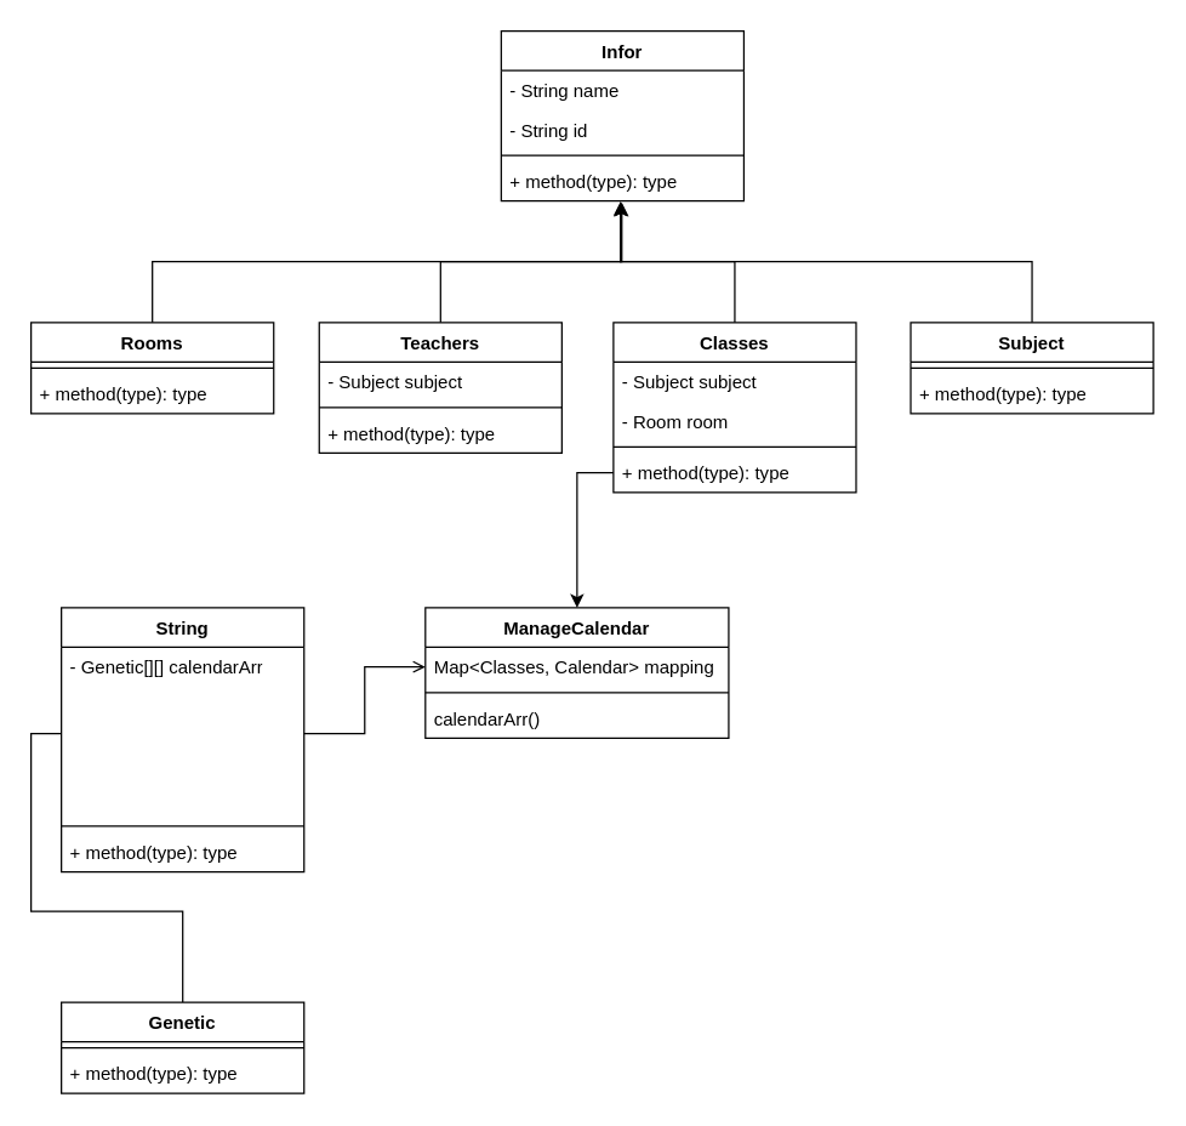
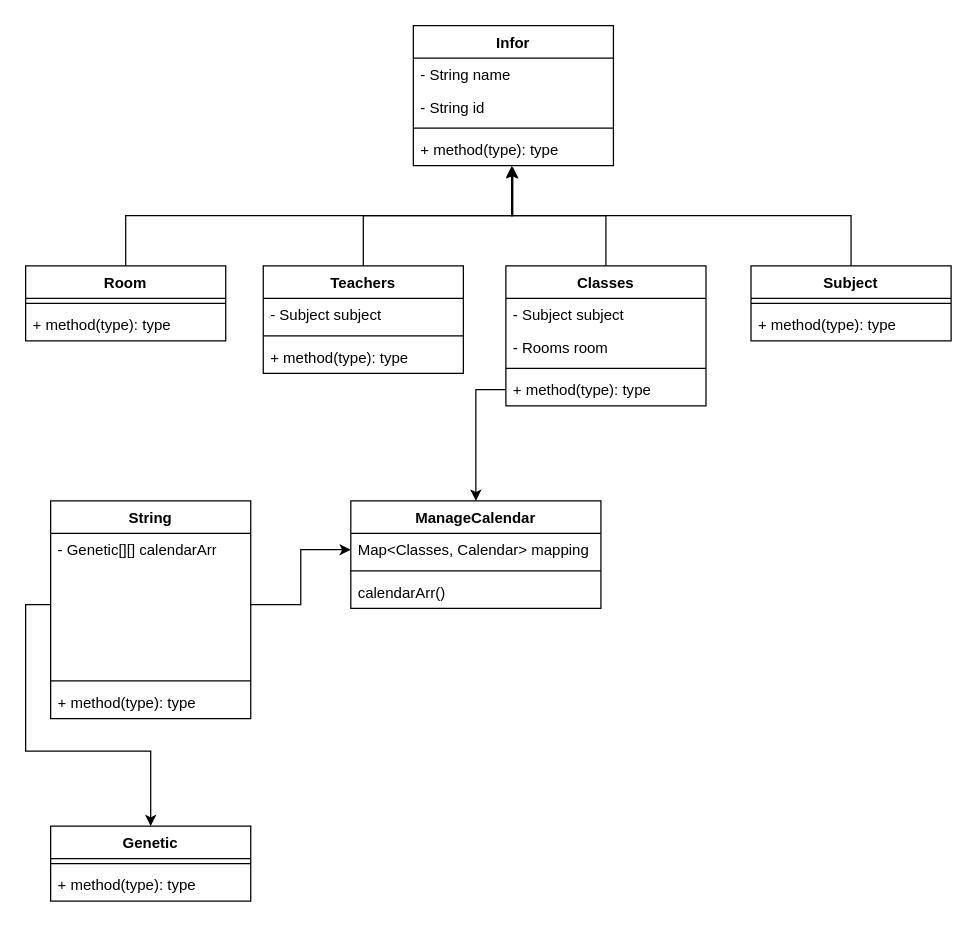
  <mxCell id="0" />
  <mxCell id="1" parent="0" />
  <mxCell id="2" value="Subject" style="swimlane;fontStyle=1;align=center;verticalAlign=top;childLayout=stackLayout;horizontal=1;startSize=26;horizontalStack=0;resizeParent=1;resizeParentMax=0;resizeLast=0;collapsible=1;marginBottom=0;whiteSpace=wrap;html=1;" vertex="1" parent="1"><mxGeometry x="600" y="212" width="160" height="60" as="geometry" /></mxCell>
  <mxCell id="3" value="" style="line;strokeWidth=1;fillColor=none;align=left;verticalAlign=middle;spacingTop=-1;spacingLeft=3;spacingRight=3;rotatable=0;labelPosition=right;points=[];portConstraint=eastwest;strokeColor=inherit;" vertex="1" parent="2"><mxGeometry y="26" width="160" height="8" as="geometry" /></mxCell>
  <mxCell id="4" value="+ method(type): type" style="text;strokeColor=none;fillColor=none;align=left;verticalAlign=top;spacingLeft=4;spacingRight=4;overflow=hidden;rotatable=0;points=[[0,0.5],[1,0.5]];portConstraint=eastwest;whiteSpace=wrap;html=1;" vertex="1" parent="2"><mxGeometry y="34" width="160" height="26" as="geometry" /></mxCell>
  <mxCell id="5" value="Infor" style="swimlane;fontStyle=1;align=center;verticalAlign=top;childLayout=stackLayout;horizontal=1;startSize=26;horizontalStack=0;resizeParent=1;resizeParentMax=0;resizeLast=0;collapsible=1;marginBottom=0;whiteSpace=wrap;html=1;" vertex="1" parent="1"><mxGeometry x="330" y="20" width="160" height="112" as="geometry" /></mxCell>
  <mxCell id="6" value="- String name" style="text;strokeColor=none;fillColor=none;align=left;verticalAlign=top;spacingLeft=4;spacingRight=4;overflow=hidden;rotatable=0;points=[[0,0.5],[1,0.5]];portConstraint=eastwest;whiteSpace=wrap;html=1;" vertex="1" parent="5"><mxGeometry y="26" width="160" height="26" as="geometry" /></mxCell>
  <mxCell id="7" value="- String id" style="text;strokeColor=none;fillColor=none;align=left;verticalAlign=top;spacingLeft=4;spacingRight=4;overflow=hidden;rotatable=0;points=[[0,0.5],[1,0.5]];portConstraint=eastwest;whiteSpace=wrap;html=1;" vertex="1" parent="5"><mxGeometry y="52" width="160" height="26" as="geometry" /></mxCell>
  <mxCell id="8" value="" style="line;strokeWidth=1;fillColor=none;align=left;verticalAlign=middle;spacingTop=-1;spacingLeft=3;spacingRight=3;rotatable=0;labelPosition=right;points=[];portConstraint=eastwest;strokeColor=inherit;" vertex="1" parent="5"><mxGeometry y="78" width="160" height="8" as="geometry" /></mxCell>
  <mxCell id="9" value="+ method(type): type" style="text;strokeColor=none;fillColor=none;align=left;verticalAlign=top;spacingLeft=4;spacingRight=4;overflow=hidden;rotatable=0;points=[[0,0.5],[1,0.5]];portConstraint=eastwest;whiteSpace=wrap;html=1;" vertex="1" parent="5"><mxGeometry y="86" width="160" height="26" as="geometry" /></mxCell>
  <mxCell id="10" value="Teachers" style="swimlane;fontStyle=1;align=center;verticalAlign=top;childLayout=stackLayout;horizontal=1;startSize=26;horizontalStack=0;resizeParent=1;resizeParentMax=0;resizeLast=0;collapsible=1;marginBottom=0;whiteSpace=wrap;html=1;" vertex="1" parent="1"><mxGeometry x="210" y="212" width="160" height="86" as="geometry" /></mxCell>
  <mxCell id="11" value="- Subject subject" style="text;strokeColor=none;fillColor=none;align=left;verticalAlign=top;spacingLeft=4;spacingRight=4;overflow=hidden;rotatable=0;points=[[0,0.5],[1,0.5]];portConstraint=eastwest;whiteSpace=wrap;html=1;" vertex="1" parent="10"><mxGeometry y="26" width="160" height="26" as="geometry" /></mxCell>
  <mxCell id="12" value="" style="line;strokeWidth=1;fillColor=none;align=left;verticalAlign=middle;spacingTop=-1;spacingLeft=3;spacingRight=3;rotatable=0;labelPosition=right;points=[];portConstraint=eastwest;strokeColor=inherit;" vertex="1" parent="10"><mxGeometry y="52" width="160" height="8" as="geometry" /></mxCell>
  <mxCell id="13" value="+ method(type): type" style="text;strokeColor=none;fillColor=none;align=left;verticalAlign=top;spacingLeft=4;spacingRight=4;overflow=hidden;rotatable=0;points=[[0,0.5],[1,0.5]];portConstraint=eastwest;whiteSpace=wrap;html=1;" vertex="1" parent="10"><mxGeometry y="60" width="160" height="26" as="geometry" /></mxCell>
- <mxCell id="14" value="Rooms" style="swimlane;fontStyle=1;align=center;verticalAlign=top;childLayout=stackLayout;horizontal=1;startSize=26;horizontalStack=0;resizeParent=1;resizeParentMax=0;resizeLast=0;collapsible=1;marginBottom=0;whiteSpace=wrap;html=1;" vertex="1" parent="1"><mxGeometry x="20" y="212" width="160" height="60" as="geometry" /></mxCell>
+ <mxCell id="14" value="Room" style="swimlane;fontStyle=1;align=center;verticalAlign=top;childLayout=stackLayout;horizontal=1;startSize=26;horizontalStack=0;resizeParent=1;resizeParentMax=0;resizeLast=0;collapsible=1;marginBottom=0;whiteSpace=wrap;html=1;" vertex="1" parent="1"><mxGeometry x="20" y="212" width="160" height="60" as="geometry" /></mxCell>
  <mxCell id="15" value="" style="line;strokeWidth=1;fillColor=none;align=left;verticalAlign=middle;spacingTop=-1;spacingLeft=3;spacingRight=3;rotatable=0;labelPosition=right;points=[];portConstraint=eastwest;strokeColor=inherit;" vertex="1" parent="14"><mxGeometry y="26" width="160" height="8" as="geometry" /></mxCell>
  <mxCell id="16" value="+ method(type): type" style="text;strokeColor=none;fillColor=none;align=left;verticalAlign=top;spacingLeft=4;spacingRight=4;overflow=hidden;rotatable=0;points=[[0,0.5],[1,0.5]];portConstraint=eastwest;whiteSpace=wrap;html=1;" vertex="1" parent="14"><mxGeometry y="34" width="160" height="26" as="geometry" /></mxCell>
  <mxCell id="17" value="Classes" style="swimlane;fontStyle=1;align=center;verticalAlign=top;childLayout=stackLayout;horizontal=1;startSize=26;horizontalStack=0;resizeParent=1;resizeParentMax=0;resizeLast=0;collapsible=1;marginBottom=0;whiteSpace=wrap;html=1;" vertex="1" parent="1"><mxGeometry x="404" y="212" width="160" height="112" as="geometry" /></mxCell>
  <mxCell id="18" value="- Subject subject" style="text;strokeColor=none;fillColor=none;align=left;verticalAlign=top;spacingLeft=4;spacingRight=4;overflow=hidden;rotatable=0;points=[[0,0.5],[1,0.5]];portConstraint=eastwest;whiteSpace=wrap;html=1;" vertex="1" parent="17"><mxGeometry y="26" width="160" height="26" as="geometry" /></mxCell>
- <mxCell id="19" value="- Room room" style="text;strokeColor=none;fillColor=none;align=left;verticalAlign=top;spacingLeft=4;spacingRight=4;overflow=hidden;rotatable=0;points=[[0,0.5],[1,0.5]];portConstraint=eastwest;whiteSpace=wrap;html=1;" vertex="1" parent="17"><mxGeometry y="52" width="160" height="26" as="geometry" /></mxCell>
+ <mxCell id="19" value="- Rooms room" style="text;strokeColor=none;fillColor=none;align=left;verticalAlign=top;spacingLeft=4;spacingRight=4;overflow=hidden;rotatable=0;points=[[0,0.5],[1,0.5]];portConstraint=eastwest;whiteSpace=wrap;html=1;" vertex="1" parent="17"><mxGeometry y="52" width="160" height="26" as="geometry" /></mxCell>
  <mxCell id="20" value="" style="line;strokeWidth=1;fillColor=none;align=left;verticalAlign=middle;spacingTop=-1;spacingLeft=3;spacingRight=3;rotatable=0;labelPosition=right;points=[];portConstraint=eastwest;strokeColor=inherit;" vertex="1" parent="17"><mxGeometry y="78" width="160" height="8" as="geometry" /></mxCell>
  <mxCell id="21" value="+ method(type): type" style="text;strokeColor=none;fillColor=none;align=left;verticalAlign=top;spacingLeft=4;spacingRight=4;overflow=hidden;rotatable=0;points=[[0,0.5],[1,0.5]];portConstraint=eastwest;whiteSpace=wrap;html=1;" vertex="1" parent="17"><mxGeometry y="86" width="160" height="26" as="geometry" /></mxCell>
  <mxCell id="22" style="edgeStyle=orthogonalEdgeStyle;rounded=0;orthogonalLoop=1;jettySize=auto;html=1;exitX=0.5;exitY=0;exitDx=0;exitDy=0;entryX=0.492;entryY=1.038;entryDx=0;entryDy=0;entryPerimeter=0;" edge="1" parent="1" source="14" target="9"><mxGeometry relative="1" as="geometry" /></mxCell>
  <mxCell id="23" style="edgeStyle=orthogonalEdgeStyle;rounded=0;orthogonalLoop=1;jettySize=auto;html=1;exitX=0.5;exitY=0;exitDx=0;exitDy=0;entryX=0.497;entryY=1.038;entryDx=0;entryDy=0;entryPerimeter=0;" edge="1" parent="1" source="10" target="9"><mxGeometry relative="1" as="geometry" /></mxCell>
  <mxCell id="24" style="edgeStyle=orthogonalEdgeStyle;rounded=0;orthogonalLoop=1;jettySize=auto;html=1;exitX=0.5;exitY=0;exitDx=0;exitDy=0;entryX=0.492;entryY=1.038;entryDx=0;entryDy=0;entryPerimeter=0;" edge="1" parent="1" source="17" target="9"><mxGeometry relative="1" as="geometry" /></mxCell>
  <mxCell id="25" style="edgeStyle=orthogonalEdgeStyle;rounded=0;orthogonalLoop=1;jettySize=auto;html=1;exitX=0.5;exitY=0;exitDx=0;exitDy=0;entryX=0.492;entryY=1.008;entryDx=0;entryDy=0;entryPerimeter=0;" edge="1" parent="1" source="2" target="9"><mxGeometry relative="1" as="geometry" /></mxCell>
  <mxCell id="26" value="String" style="swimlane;fontStyle=1;align=center;verticalAlign=top;childLayout=stackLayout;horizontal=1;startSize=26;horizontalStack=0;resizeParent=1;resizeParentMax=0;resizeLast=0;collapsible=1;marginBottom=0;whiteSpace=wrap;html=1;" vertex="1" parent="1"><mxGeometry x="40" y="400" width="160" height="174" as="geometry" /></mxCell>
  <mxCell id="27" value="- Genetic[][] calendarArr&lt;div&gt;&lt;br&gt;&lt;div&gt;&lt;br&gt;&lt;/div&gt;&lt;/div&gt;" style="text;strokeColor=none;fillColor=none;align=left;verticalAlign=top;spacingLeft=4;spacingRight=4;overflow=hidden;rotatable=0;points=[[0,0.5],[1,0.5]];portConstraint=eastwest;whiteSpace=wrap;html=1;" vertex="1" parent="26"><mxGeometry y="26" width="160" height="114" as="geometry" /></mxCell>
  <mxCell id="28" value="" style="line;strokeWidth=1;fillColor=none;align=left;verticalAlign=middle;spacingTop=-1;spacingLeft=3;spacingRight=3;rotatable=0;labelPosition=right;points=[];portConstraint=eastwest;strokeColor=inherit;" vertex="1" parent="26"><mxGeometry y="140" width="160" height="8" as="geometry" /></mxCell>
  <mxCell id="29" value="+ method(type): type" style="text;strokeColor=none;fillColor=none;align=left;verticalAlign=top;spacingLeft=4;spacingRight=4;overflow=hidden;rotatable=0;points=[[0,0.5],[1,0.5]];portConstraint=eastwest;whiteSpace=wrap;html=1;" vertex="1" parent="26"><mxGeometry y="148" width="160" height="26" as="geometry" /></mxCell>
  <mxCell id="30" value="ManageCalendar" style="swimlane;fontStyle=1;align=center;verticalAlign=top;childLayout=stackLayout;horizontal=1;startSize=26;horizontalStack=0;resizeParent=1;resizeParentMax=0;resizeLast=0;collapsible=1;marginBottom=0;whiteSpace=wrap;html=1;" vertex="1" parent="1"><mxGeometry x="280" y="400" width="200" height="86" as="geometry" /></mxCell>
  <mxCell id="31" value="Map&amp;lt;Classes, Calendar&amp;gt; mapping" style="text;strokeColor=none;fillColor=none;align=left;verticalAlign=top;spacingLeft=4;spacingRight=4;overflow=hidden;rotatable=0;points=[[0,0.5],[1,0.5]];portConstraint=eastwest;whiteSpace=wrap;html=1;" vertex="1" parent="30"><mxGeometry y="26" width="200" height="26" as="geometry" /></mxCell>
  <mxCell id="32" value="" style="line;strokeWidth=1;fillColor=none;align=left;verticalAlign=middle;spacingTop=-1;spacingLeft=3;spacingRight=3;rotatable=0;labelPosition=right;points=[];portConstraint=eastwest;strokeColor=inherit;" vertex="1" parent="30"><mxGeometry y="52" width="200" height="8" as="geometry" /></mxCell>
  <mxCell id="33" value="calendarArr()" style="text;strokeColor=none;fillColor=none;align=left;verticalAlign=top;spacingLeft=4;spacingRight=4;overflow=hidden;rotatable=0;points=[[0,0.5],[1,0.5]];portConstraint=eastwest;whiteSpace=wrap;html=1;" vertex="1" parent="30"><mxGeometry y="60" width="200" height="26" as="geometry" /></mxCell>
- <mxCell id="34" style="edgeStyle=orthogonalEdgeStyle;rounded=0;orthogonalLoop=1;jettySize=auto;html=1;exitX=1;exitY=0.5;exitDx=0;exitDy=0;entryX=0;entryY=0.5;entryDx=0;entryDy=0;endArrow=open;" edge="1" parent="1" source="27" target="31"><mxGeometry relative="1" as="geometry"><mxPoint x="220" y="440" as="targetPoint" /></mxGeometry></mxCell>
+ <mxCell id="34" style="edgeStyle=orthogonalEdgeStyle;rounded=0;orthogonalLoop=1;jettySize=auto;html=1;exitX=1;exitY=0.5;exitDx=0;exitDy=0;entryX=0;entryY=0.5;entryDx=0;entryDy=0;" edge="1" parent="1" source="27" target="31"><mxGeometry relative="1" as="geometry"><mxPoint x="220" y="440" as="targetPoint" /></mxGeometry></mxCell>
  <mxCell id="35" style="edgeStyle=orthogonalEdgeStyle;rounded=0;orthogonalLoop=1;jettySize=auto;html=1;exitX=0;exitY=0.5;exitDx=0;exitDy=0;entryX=0.5;entryY=0;entryDx=0;entryDy=0;" edge="1" parent="1" source="21" target="30"><mxGeometry relative="1" as="geometry" /></mxCell>
  <mxCell id="36" value="Genetic" style="swimlane;fontStyle=1;align=center;verticalAlign=top;childLayout=stackLayout;horizontal=1;startSize=26;horizontalStack=0;resizeParent=1;resizeParentMax=0;resizeLast=0;collapsible=1;marginBottom=0;whiteSpace=wrap;html=1;" vertex="1" parent="1"><mxGeometry x="40" y="660" width="160" height="60" as="geometry" /></mxCell>
  <mxCell id="37" value="" style="line;strokeWidth=1;fillColor=none;align=left;verticalAlign=middle;spacingTop=-1;spacingLeft=3;spacingRight=3;rotatable=0;labelPosition=right;points=[];portConstraint=eastwest;strokeColor=inherit;" vertex="1" parent="36"><mxGeometry y="26" width="160" height="8" as="geometry" /></mxCell>
  <mxCell id="38" value="+ method(type): type" style="text;strokeColor=none;fillColor=none;align=left;verticalAlign=top;spacingLeft=4;spacingRight=4;overflow=hidden;rotatable=0;points=[[0,0.5],[1,0.5]];portConstraint=eastwest;whiteSpace=wrap;html=1;" vertex="1" parent="36"><mxGeometry y="34" width="160" height="26" as="geometry" /></mxCell>
- <mxCell id="39" style="edgeStyle=orthogonalEdgeStyle;rounded=0;orthogonalLoop=1;jettySize=auto;html=1;exitX=0;exitY=0.5;exitDx=0;exitDy=0;endArrow=none;" edge="1" parent="1" source="27" target="36"><mxGeometry relative="1" as="geometry"><Array as="points"><mxPoint x="20" y="483" /><mxPoint x="20" y="600" /><mxPoint x="120" y="600" /></Array></mxGeometry></mxCell>
+ <mxCell id="39" style="edgeStyle=orthogonalEdgeStyle;rounded=0;orthogonalLoop=1;jettySize=auto;html=1;exitX=0;exitY=0.5;exitDx=0;exitDy=0;" edge="1" parent="1" source="27" target="36"><mxGeometry relative="1" as="geometry"><Array as="points"><mxPoint x="20" y="483" /><mxPoint x="20" y="600" /><mxPoint x="120" y="600" /></Array></mxGeometry></mxCell>
